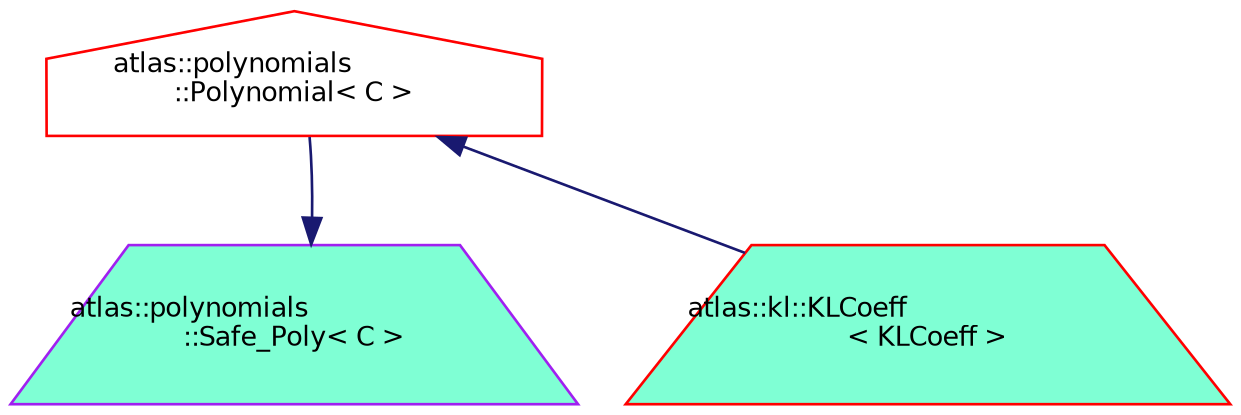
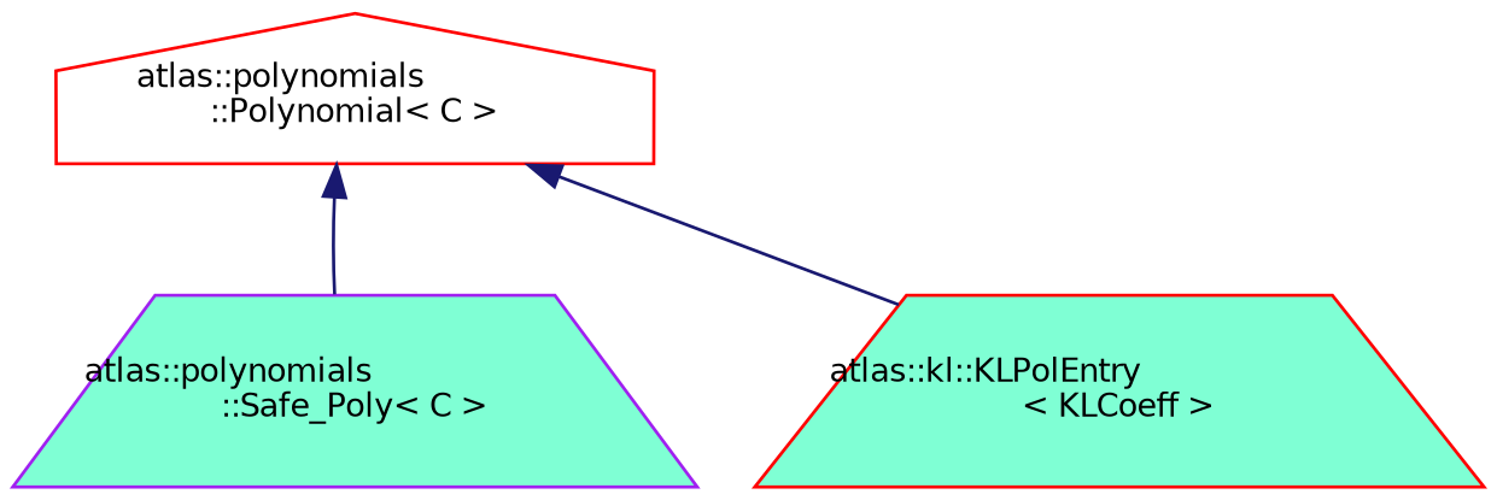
  digraph {
    node [color=red fillcolor=aquamarine fontname=Helvetica fontsize=10 shape=trapezium style=filled]
    edge [color=midnightblue dir=back fontname=Helvetica fontsize=10 labelfontname=Helvetica labelfontsize=10 style=solid]
    n1 [fillcolor=white fontcolor=black height=0.2 label="atlas::polynomials\l::Polynomial\< C \>" shape=house width=0.4]
    n2 [color=purple height=0.2 label="atlas::polynomials\l::Safe_Poly\< C \>" width=0.4]
-   n3 [height=0.2 label="atlas::kl::KLCoeff\l\< KLCoeff \>" width=0.4]
-   n2 -> n1
+   n3 [height=0.2 label="atlas::kl::KLPolEntry\l\< KLCoeff \>" width=0.4]
+   n1 -> n2
    n1 -> n3
  }
